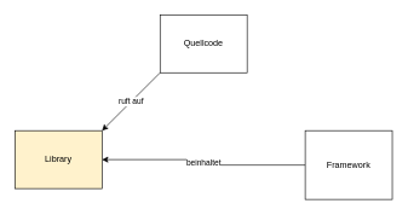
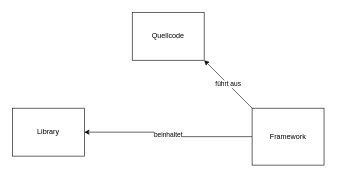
  <mxCell id="0" />
  <mxCell id="1" parent="0" />
- <mxCell id="2" value="Library" style="rounded=0;whiteSpace=wrap;html=1;fillColor=#fff2cc;" vertex="1" parent="1"><mxGeometry x="20" y="180" width="120" height="80" as="geometry" /></mxCell>
+ <mxCell id="2" value="Library" style="rounded=0;whiteSpace=wrap;html=1;" vertex="1" parent="1"><mxGeometry x="20" y="180" width="120" height="80" as="geometry" /></mxCell>
  <mxCell id="3" value="beinhaltet" style="edgeStyle=orthogonalEdgeStyle;rounded=0;orthogonalLoop=1;jettySize=auto;html=1;exitX=0;exitY=0.5;exitDx=0;exitDy=0;entryX=1;entryY=0.5;entryDx=0;entryDy=0;" edge="1" parent="1" source="4" target="2"><mxGeometry relative="1" as="geometry" /></mxCell>
  <mxCell id="4" value="Framework" style="rounded=0;whiteSpace=wrap;html=1;" vertex="1" parent="1"><mxGeometry x="420" y="180" width="120" height="95" as="geometry" /></mxCell>
  <mxCell id="5" value="Quellcode" style="rounded=0;whiteSpace=wrap;html=1;" vertex="1" parent="1"><mxGeometry x="220" y="20" width="120" height="80" as="geometry" /></mxCell>
- <mxCell id="7" value="ruft auf" style="endArrow=classic;html=1;rounded=0;exitX=0;exitY=1;exitDx=0;exitDy=0;entryX=1;entryY=0;entryDx=0;entryDy=0;" edge="1" parent="1" source="5" target="2"><mxGeometry width="50" height="50" relative="1" as="geometry"><mxPoint x="300" y="480" as="sourcePoint" /><mxPoint x="350" y="430" as="targetPoint" /></mxGeometry></mxCell>
+ <mxCell id="6" value="führt aus" style="endArrow=classic;html=1;rounded=0;entryX=1;entryY=1;entryDx=0;entryDy=0;exitX=0;exitY=0;exitDx=0;exitDy=0;" edge="1" parent="1" source="4" target="5"><mxGeometry width="50" height="50" relative="1" as="geometry"><mxPoint x="300" y="480" as="sourcePoint" /><mxPoint x="350" y="430" as="targetPoint" /></mxGeometry></mxCell>
